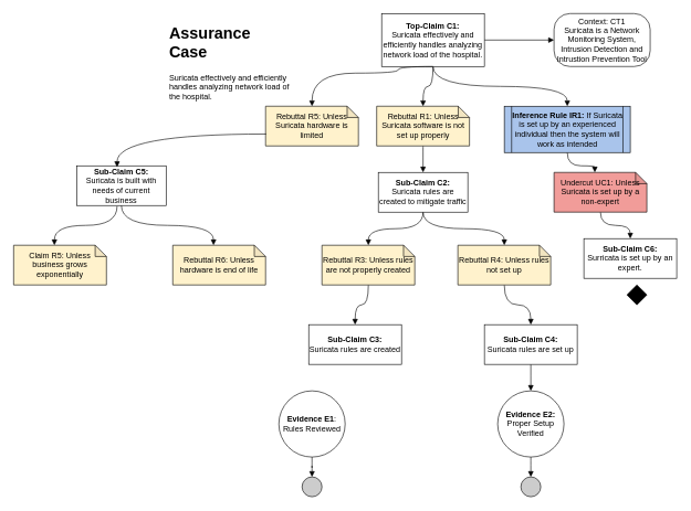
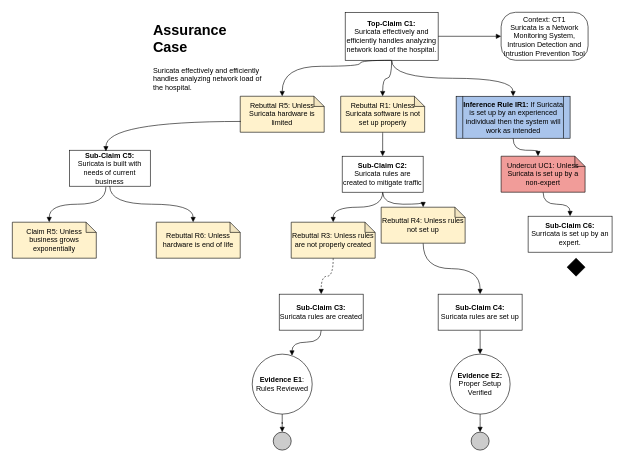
  <mxCell id="0" />
  <mxCell id="1" parent="0" />
  <mxCell id="2" value="&lt;h1&gt;Assurance Case&lt;/h1&gt;&lt;p&gt;Suricata effectively and efficiently handles analyzing network load of the hospital.&lt;/p&gt;" style="text;html=1;strokeColor=none;fillColor=none;spacing=5;spacingTop=-20;whiteSpace=wrap;overflow=hidden;rounded=0;" parent="1" vertex="1"><mxGeometry x="250" y="30" width="190" height="150" as="geometry" /></mxCell>
  <mxCell id="3" style="edgeStyle=orthogonalEdgeStyle;rounded=0;orthogonalLoop=1;jettySize=auto;html=1;exitX=1;exitY=0.5;exitDx=0;exitDy=0;entryX=0;entryY=0.5;entryDx=0;entryDy=0;endArrow=block;endFill=1;" parent="1" source="6" target="7" edge="1"><mxGeometry relative="1" as="geometry" /></mxCell>
  <mxCell id="4" value="" style="edgeStyle=orthogonalEdgeStyle;rounded=0;orthogonalLoop=1;jettySize=auto;html=1;endArrow=block;endFill=1;curved=1;" parent="1" source="6" target="9" edge="1"><mxGeometry relative="1" as="geometry" /></mxCell>
  <mxCell id="5" style="edgeStyle=orthogonalEdgeStyle;curved=1;rounded=0;orthogonalLoop=1;jettySize=auto;html=1;exitX=0.5;exitY=1;exitDx=0;exitDy=0;endArrow=block;endFill=1;" parent="1" source="6" target="27" edge="1"><mxGeometry relative="1" as="geometry" /></mxCell>
  <mxCell id="6" value="&lt;b&gt;Top-Claim C1:&lt;br&gt;&lt;/b&gt;&lt;span style=&quot;text-align: left;&quot;&gt;Suricata effectively and efficiently handles analyzing network load of the hospital.&lt;/span&gt;" style="rounded=0;whiteSpace=wrap;html=1;" parent="1" vertex="1"><mxGeometry x="575" y="20" width="155" height="80" as="geometry" /></mxCell>
  <mxCell id="7" value="Context: CT1&lt;br&gt;Suricata is a Network Monitoring System, Intrusion Detection and Intrustion Prevention Tool" style="rounded=1;whiteSpace=wrap;html=1;arcSize=30;" parent="1" vertex="1"><mxGeometry x="835" y="20" width="145" height="80" as="geometry" /></mxCell>
  <mxCell id="8" style="edgeStyle=orthogonalEdgeStyle;curved=1;rounded=0;orthogonalLoop=1;jettySize=auto;html=1;endArrow=block;endFill=1;" parent="1" source="9" target="12" edge="1"><mxGeometry relative="1" as="geometry" /></mxCell>
  <mxCell id="9" value="Rebuttal R1: Unless Suricata software is not set up properly" style="shape=note;whiteSpace=wrap;html=1;backgroundOutline=1;darkOpacity=0.05;size=17;fillColor=#FFF2CC;" parent="1" vertex="1"><mxGeometry x="567.5" y="160" width="140" height="60" as="geometry" /></mxCell>
  <mxCell id="10" style="edgeStyle=orthogonalEdgeStyle;curved=1;rounded=0;orthogonalLoop=1;jettySize=auto;html=1;exitX=0.5;exitY=1;exitDx=0;exitDy=0;entryX=0.5;entryY=0;entryDx=0;entryDy=0;entryPerimeter=0;endArrow=block;endFill=1;" parent="1" source="12" target="14" edge="1"><mxGeometry relative="1" as="geometry" /></mxCell>
  <mxCell id="11" style="edgeStyle=orthogonalEdgeStyle;curved=1;rounded=0;orthogonalLoop=1;jettySize=auto;html=1;exitX=0.5;exitY=1;exitDx=0;exitDy=0;entryX=0.5;entryY=0;entryDx=0;entryDy=0;entryPerimeter=0;endArrow=block;endFill=1;" parent="1" source="12" target="16" edge="1"><mxGeometry relative="1" as="geometry" /></mxCell>
  <mxCell id="12" value="&lt;b&gt;Sub-Claim C2:&lt;br&gt;&lt;/b&gt;Suricata rules are created to mitigate traffic" style="rounded=0;whiteSpace=wrap;html=1;" parent="1" vertex="1"><mxGeometry x="570" y="260" width="135" height="60" as="geometry" /></mxCell>
- <mxCell id="13" style="edgeStyle=orthogonalEdgeStyle;curved=1;rounded=0;orthogonalLoop=1;jettySize=auto;html=1;exitX=0.5;exitY=1;exitDx=0;exitDy=0;exitPerimeter=0;entryX=0.5;entryY=0;entryDx=0;entryDy=0;endArrow=block;endFill=1;" parent="1" source="14" target="18" edge="1"><mxGeometry relative="1" as="geometry" /></mxCell>
+ <mxCell id="13" style="edgeStyle=orthogonalEdgeStyle;curved=1;rounded=0;orthogonalLoop=1;jettySize=auto;html=1;exitX=0.5;exitY=1;exitDx=0;exitDy=0;exitPerimeter=0;entryX=0.5;entryY=0;entryDx=0;entryDy=0;endArrow=block;endFill=1;dashed=1;" parent="1" source="14" target="18" edge="1"><mxGeometry relative="1" as="geometry" /></mxCell>
  <mxCell id="14" value="Rebuttal R3: Unless rules are not properly created" style="shape=note;whiteSpace=wrap;html=1;backgroundOutline=1;darkOpacity=0.05;size=17;fillColor=#FFF2CC;" parent="1" vertex="1"><mxGeometry x="485" y="370" width="140" height="60" as="geometry" /></mxCell>
  <mxCell id="15" style="edgeStyle=orthogonalEdgeStyle;curved=1;rounded=0;orthogonalLoop=1;jettySize=auto;html=1;endArrow=block;endFill=1;" parent="1" source="16" target="20" edge="1"><mxGeometry relative="1" as="geometry" /></mxCell>
- <mxCell id="16" value="Rebuttal R4: Unless rules not set up" style="shape=note;whiteSpace=wrap;html=1;backgroundOutline=1;darkOpacity=0.05;size=17;fillColor=#FFF2CC;" parent="1" vertex="1"><mxGeometry x="690" y="370" width="140" height="60" as="geometry" /></mxCell>
+ <mxCell id="16" value="Rebuttal R4: Unless rules not set up" style="shape=note;whiteSpace=wrap;html=1;backgroundOutline=1;darkOpacity=0.05;size=17;fillColor=#FFF2CC;" parent="1" vertex="1"><mxGeometry x="635" y="345" width="140" height="60" as="geometry" /></mxCell>
+ <mxCell id="17" style="edgeStyle=orthogonalEdgeStyle;curved=1;rounded=0;orthogonalLoop=1;jettySize=auto;html=1;exitX=0.5;exitY=1;exitDx=0;exitDy=0;entryX=0.663;entryY=0.025;entryDx=0;entryDy=0;entryPerimeter=0;endArrow=block;endFill=1;" parent="1" source="18" target="22" edge="1"><mxGeometry relative="1" as="geometry" /></mxCell>
  <mxCell id="18" value="&lt;b&gt;Sub-Claim C3:&lt;br&gt;&lt;/b&gt;Suricata rules are created" style="rounded=0;whiteSpace=wrap;html=1;" parent="1" vertex="1"><mxGeometry x="465" y="490" width="140" height="60" as="geometry" /></mxCell>
  <mxCell id="19" style="edgeStyle=orthogonalEdgeStyle;curved=1;rounded=0;orthogonalLoop=1;jettySize=auto;html=1;entryX=0.5;entryY=0;entryDx=0;entryDy=0;endArrow=block;endFill=1;" parent="1" source="20" edge="1"><mxGeometry relative="1" as="geometry"><mxPoint x="800" y="590" as="targetPoint" /></mxGeometry></mxCell>
  <mxCell id="20" value="&lt;b&gt;Sub-Claim C4:&lt;br&gt;&lt;/b&gt;Suricata rules are set up" style="rounded=0;whiteSpace=wrap;html=1;" parent="1" vertex="1"><mxGeometry x="730" y="490" width="140" height="60" as="geometry" /></mxCell>
  <mxCell id="21" style="edgeStyle=orthogonalEdgeStyle;curved=1;rounded=0;orthogonalLoop=1;jettySize=auto;html=1;entryX=0.5;entryY=0;entryDx=0;entryDy=0;endArrow=block;endFill=1;" parent="1" source="22" target="24" edge="1"><mxGeometry relative="1" as="geometry" /></mxCell>
  <mxCell id="22" value="&lt;b&gt;Evidence E1&lt;/b&gt;:&lt;br&gt;Rules Reviewed" style="ellipse;whiteSpace=wrap;html=1;aspect=fixed;fillColor=#ffffff;rounded=0;" parent="1" vertex="1"><mxGeometry x="420" y="590" width="100" height="100" as="geometry" /></mxCell>
  <mxCell id="23" style="edgeStyle=orthogonalEdgeStyle;curved=1;rounded=0;orthogonalLoop=1;jettySize=auto;html=1;entryX=0.5;entryY=0;entryDx=0;entryDy=0;endArrow=block;endFill=1;" parent="1" target="25" edge="1"><mxGeometry relative="1" as="geometry"><mxPoint x="800" y="690" as="sourcePoint" /></mxGeometry></mxCell>
  <mxCell id="24" value="" style="ellipse;whiteSpace=wrap;html=1;aspect=fixed;fillColor=#CCCCCC;" parent="1" vertex="1"><mxGeometry x="455" y="720" width="30" height="30" as="geometry" /></mxCell>
  <mxCell id="25" value="" style="ellipse;whiteSpace=wrap;html=1;aspect=fixed;fillColor=#CCCCCC;" parent="1" vertex="1"><mxGeometry x="785" y="720" width="30" height="30" as="geometry" /></mxCell>
  <mxCell id="26" style="edgeStyle=orthogonalEdgeStyle;curved=1;rounded=0;orthogonalLoop=1;jettySize=auto;html=1;entryX=0;entryY=0;entryDx=61.5;entryDy=0;entryPerimeter=0;endArrow=block;endFill=1;" parent="1" source="27" target="29" edge="1"><mxGeometry relative="1" as="geometry" /></mxCell>
  <mxCell id="27" value="&lt;b&gt;Inference Rule IR1:&lt;/b&gt; If Suricata is set up by an experienced individual then the system will work as intended" style="shape=process;whiteSpace=wrap;html=1;backgroundOutline=1;fillColor=#A9C4EB;size=0.056;" parent="1" vertex="1"><mxGeometry x="760" y="160" width="190" height="70" as="geometry" /></mxCell>
  <mxCell id="28" style="edgeStyle=orthogonalEdgeStyle;curved=1;rounded=0;orthogonalLoop=1;jettySize=auto;html=1;endArrow=block;endFill=1;" parent="1" source="29" target="30" edge="1"><mxGeometry relative="1" as="geometry" /></mxCell>
  <mxCell id="29" value="Undercut UC1: Unless Suricata is set up by a non-expert" style="shape=note;whiteSpace=wrap;html=1;backgroundOutline=1;darkOpacity=0.05;size=17;fillColor=#F19C99;" parent="1" vertex="1"><mxGeometry x="835" y="260" width="140" height="60" as="geometry" /></mxCell>
  <mxCell id="30" value="&lt;b&gt;Sub-Claim C6:&lt;br&gt;&lt;/b&gt;Surricata is set up by an expert." style="rounded=0;whiteSpace=wrap;html=1;" parent="1" vertex="1"><mxGeometry x="880" y="360" width="140" height="60" as="geometry" /></mxCell>
  <mxCell id="31" value="" style="rhombus;whiteSpace=wrap;html=1;fillColor=#000000;" parent="1" vertex="1"><mxGeometry x="945" y="430" width="30" height="30" as="geometry" /></mxCell>
  <mxCell id="32" value="&lt;b&gt;Evidence E2:&lt;/b&gt;&lt;br&gt;Proper Setup Verified" style="ellipse;whiteSpace=wrap;html=1;aspect=fixed;fillColor=#ffffff;rounded=0;" vertex="1" parent="1"><mxGeometry x="750" y="590" width="100" height="100" as="geometry" /></mxCell>
  <mxCell id="33" value="Rebuttal R5: Unless Suricata hardware is limited" style="shape=note;whiteSpace=wrap;html=1;backgroundOutline=1;darkOpacity=0.05;size=17;fillColor=#FFF2CC;" vertex="1" parent="1"><mxGeometry x="400" y="160" width="140" height="60" as="geometry" /></mxCell>
  <mxCell id="34" value="" style="edgeStyle=orthogonalEdgeStyle;rounded=0;orthogonalLoop=1;jettySize=auto;html=1;endArrow=block;endFill=1;curved=1;exitX=0.5;exitY=1;exitDx=0;exitDy=0;entryX=0.5;entryY=0;entryDx=0;entryDy=0;entryPerimeter=0;" edge="1" parent="1" source="6" target="33"><mxGeometry relative="1" as="geometry"><mxPoint x="510" y="100" as="sourcePoint" /><mxPoint x="470" y="130" as="targetPoint" /><Array as="points"><mxPoint x="600" y="100" /><mxPoint x="600" y="110" /><mxPoint x="470" y="110" /></Array></mxGeometry></mxCell>
  <mxCell id="35" value="&lt;b&gt;Sub-Claim C5:&lt;br&gt;&lt;/b&gt;Suricata is built with needs of current business" style="rounded=0;whiteSpace=wrap;html=1;" vertex="1" parent="1"><mxGeometry x="115" y="250" width="135" height="60" as="geometry" /></mxCell>
  <mxCell id="36" style="edgeStyle=orthogonalEdgeStyle;curved=1;rounded=0;orthogonalLoop=1;jettySize=auto;html=1;exitX=0.007;exitY=0.7;exitDx=0;exitDy=0;entryX=0.452;entryY=0.033;entryDx=0;entryDy=0;entryPerimeter=0;endArrow=block;endFill=1;exitPerimeter=0;" edge="1" parent="1" source="33" target="35"><mxGeometry relative="1" as="geometry"><mxPoint x="393" y="200" as="sourcePoint" /><mxPoint x="310" y="250" as="targetPoint" /></mxGeometry></mxCell>
  <mxCell id="37" style="edgeStyle=orthogonalEdgeStyle;curved=1;rounded=0;orthogonalLoop=1;jettySize=auto;html=1;exitX=0.452;exitY=1.017;exitDx=0;exitDy=0;entryX=0;entryY=0;entryDx=61.5;entryDy=0;entryPerimeter=0;endArrow=block;endFill=1;exitPerimeter=0;" edge="1" parent="1" source="35" target="38"><mxGeometry relative="1" as="geometry"><mxPoint x="343" y="310" as="sourcePoint" /><mxPoint x="260" y="360" as="targetPoint" /></mxGeometry></mxCell>
  <mxCell id="38" value="Claim R5: Unless business grows exponentially" style="shape=note;whiteSpace=wrap;html=1;backgroundOutline=1;darkOpacity=0.05;size=17;fillColor=#FFF2CC;" vertex="1" parent="1"><mxGeometry x="20" y="370" width="140" height="60" as="geometry" /></mxCell>
  <mxCell id="39" value="Rebuttal R6: Unless hardware is end of life" style="shape=note;whiteSpace=wrap;html=1;backgroundOutline=1;darkOpacity=0.05;size=17;fillColor=#FFF2CC;" vertex="1" parent="1"><mxGeometry x="260" y="370" width="140" height="60" as="geometry" /></mxCell>
  <mxCell id="40" style="edgeStyle=orthogonalEdgeStyle;curved=1;rounded=0;orthogonalLoop=1;jettySize=auto;html=1;exitX=0.5;exitY=1;exitDx=0;exitDy=0;entryX=0;entryY=0;entryDx=61.5;entryDy=0;entryPerimeter=0;endArrow=block;endFill=1;" edge="1" parent="1" source="35" target="39"><mxGeometry relative="1" as="geometry"><mxPoint x="159" y="320" as="sourcePoint" /><mxPoint x="92" y="380" as="targetPoint" /></mxGeometry></mxCell>
